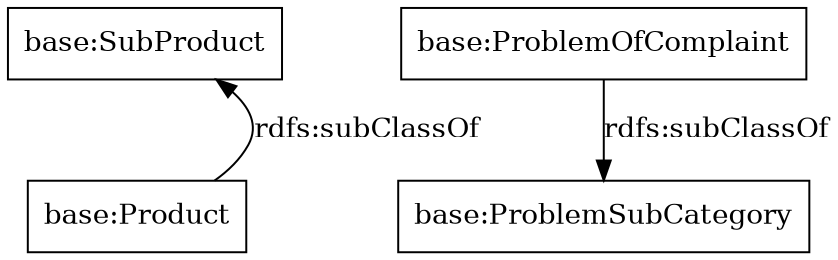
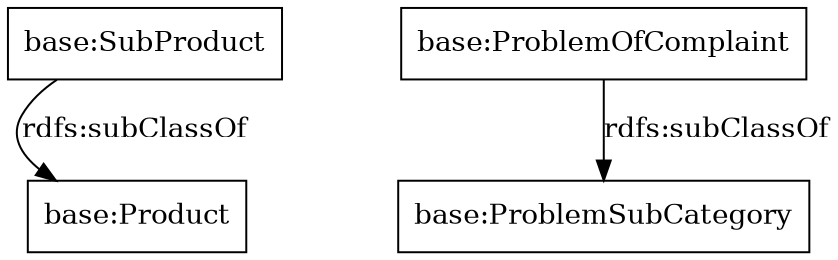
  digraph {
    rankdir=TB
    node [color=black shape=rectangle]
    "base:SubProduct"
    "base:Product"
    "base:ProblemOfComplaint"
    "base:ProblemSubCategory"
-   "base:Product" -> "base:SubProduct" [label="rdfs:subClassOf"]
+   "base:SubProduct" -> "base:Product" [label="rdfs:subClassOf"]
    "base:ProblemOfComplaint" -> "base:ProblemSubCategory" [label="rdfs:subClassOf"]
  }
